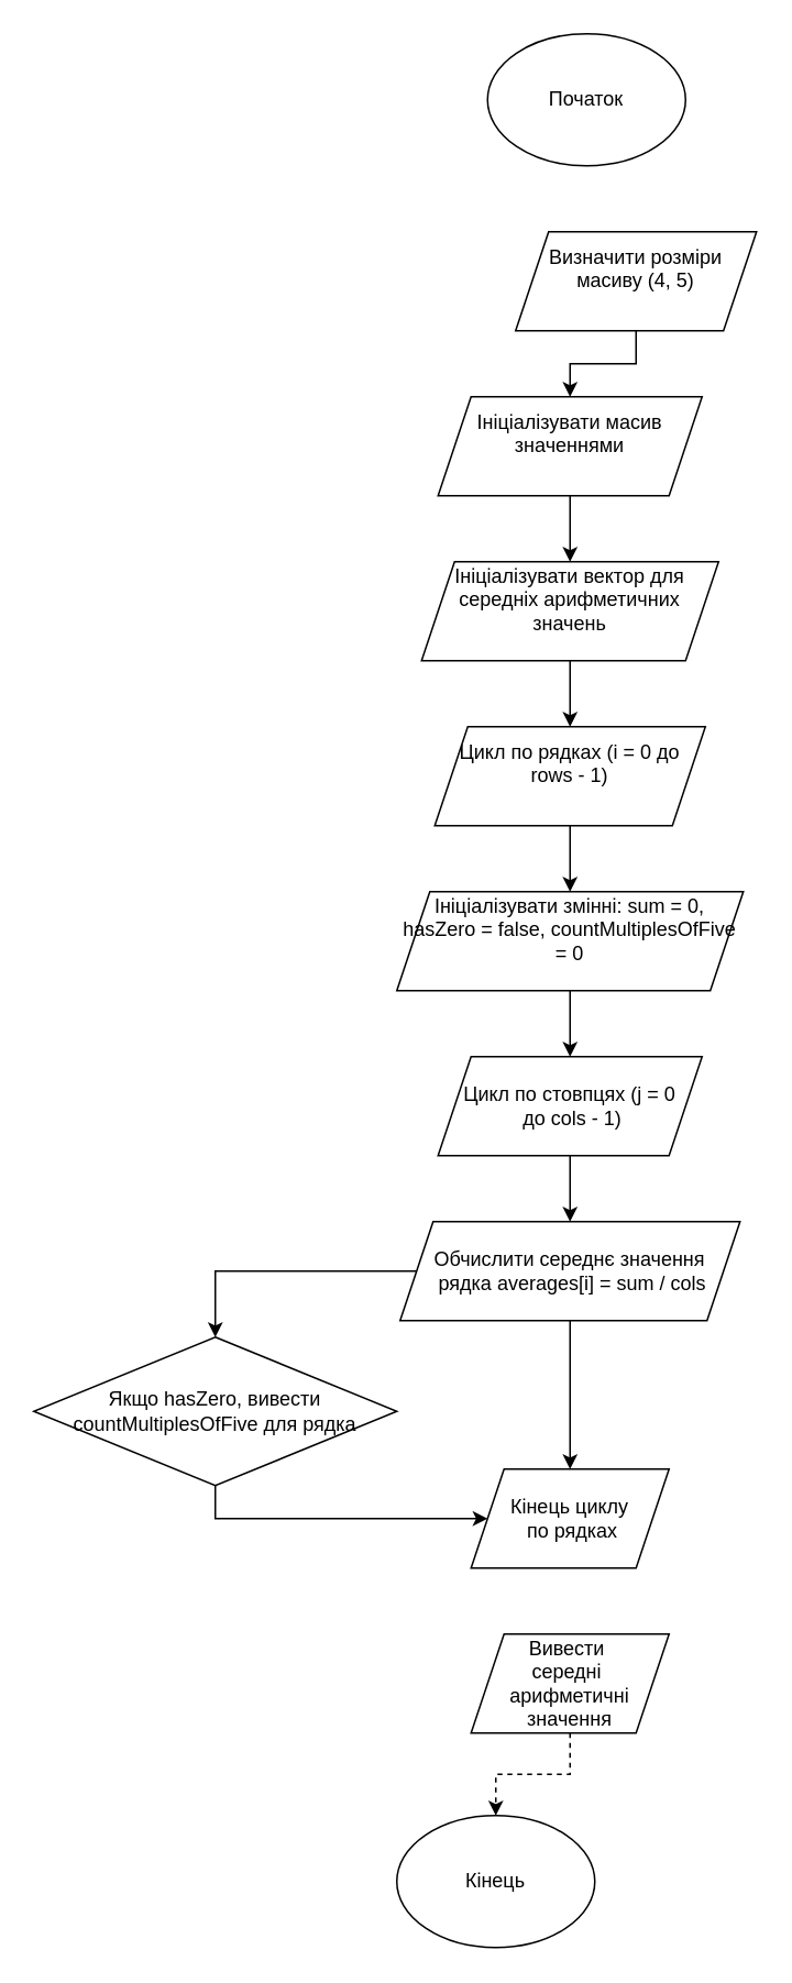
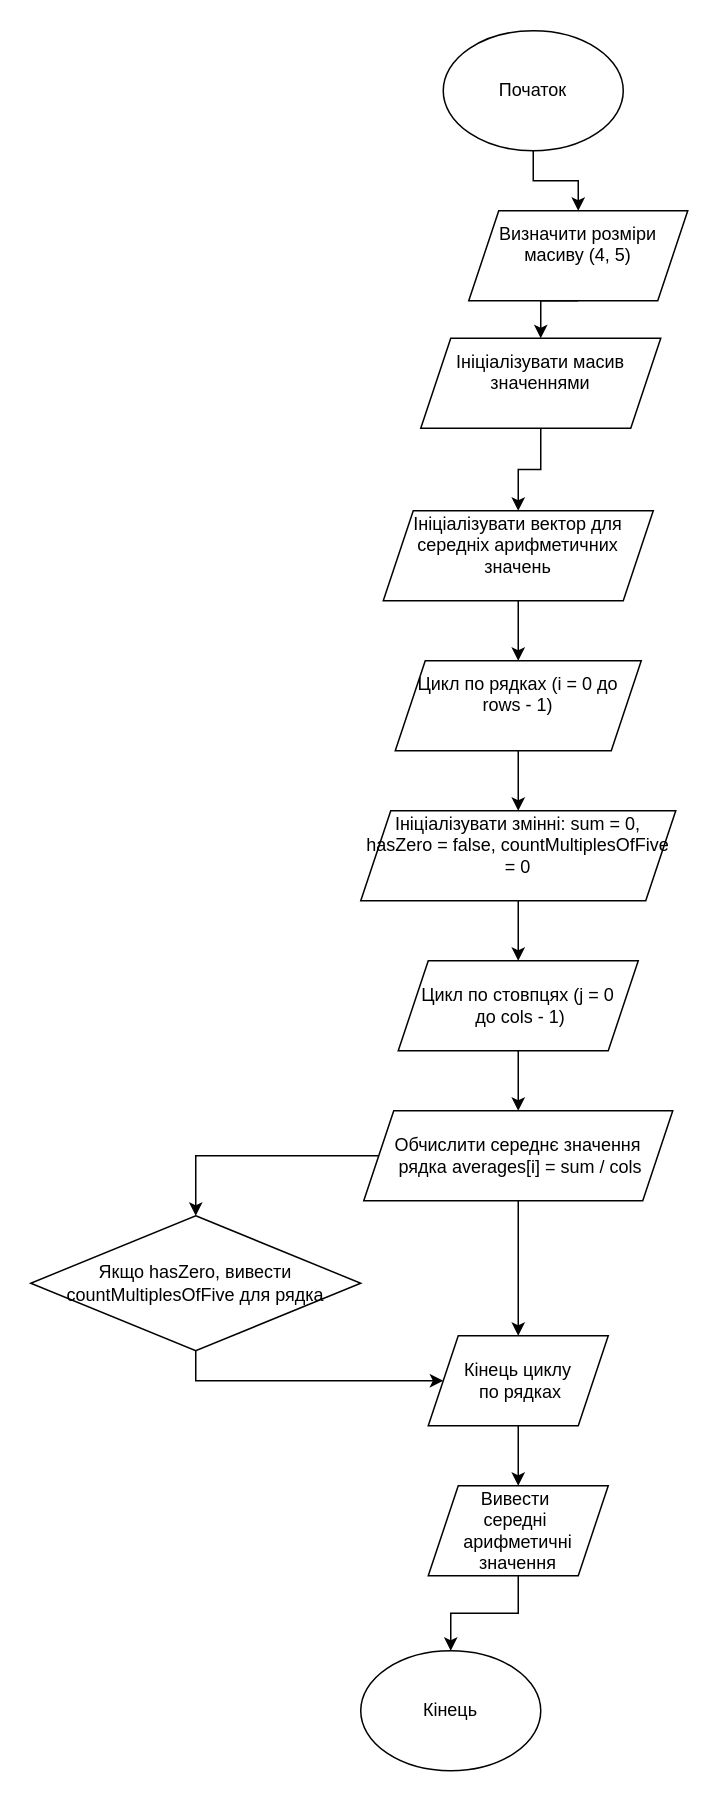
  <mxCell id="0" />
  <mxCell id="1" parent="0" />
+ <mxCell id="2" style="edgeStyle=orthogonalEdgeStyle;rounded=0;orthogonalLoop=1;jettySize=auto;html=1;exitX=0.5;exitY=1;exitDx=0;exitDy=0;entryX=0.5;entryY=0;entryDx=0;entryDy=0;" edge="1" parent="1" source="3" target="5"><mxGeometry relative="1" as="geometry" /></mxCell>
  <mxCell id="3" value="Початок" style="ellipse;whiteSpace=wrap;html=1;" vertex="1" parent="1"><mxGeometry x="295" y="20" width="120" height="80" as="geometry" /></mxCell>
  <mxCell id="4" style="edgeStyle=orthogonalEdgeStyle;rounded=0;orthogonalLoop=1;jettySize=auto;html=1;exitX=0.5;exitY=1;exitDx=0;exitDy=0;entryX=0.5;entryY=0;entryDx=0;entryDy=0;" edge="1" parent="1" source="5" target="7"><mxGeometry relative="1" as="geometry" /></mxCell>
  <mxCell id="5" value="&#10;Визначити розміри масиву (4, 5)&#10;&#10;" style="shape=parallelogram;perimeter=parallelogramPerimeter;whiteSpace=wrap;html=1;fixedSize=1;" vertex="1" parent="1"><mxGeometry x="312" y="140" width="146" height="60" as="geometry" /></mxCell>
  <mxCell id="6" style="edgeStyle=orthogonalEdgeStyle;rounded=0;orthogonalLoop=1;jettySize=auto;html=1;exitX=0.5;exitY=1;exitDx=0;exitDy=0;entryX=0.5;entryY=0;entryDx=0;entryDy=0;" edge="1" parent="1" source="7" target="9"><mxGeometry relative="1" as="geometry" /></mxCell>
- <mxCell id="7" value="&#10;Ініціалізувати масив значеннями&#10;&#10;" style="shape=parallelogram;perimeter=parallelogramPerimeter;whiteSpace=wrap;html=1;fixedSize=1;" vertex="1" parent="1"><mxGeometry x="265" y="240" width="160" height="60" as="geometry" /></mxCell>
+ <mxCell id="7" value="&#10;Ініціалізувати масив значеннями&#10;&#10;" style="shape=parallelogram;perimeter=parallelogramPerimeter;whiteSpace=wrap;html=1;fixedSize=1;" vertex="1" parent="1"><mxGeometry x="280" y="225" width="160" height="60" as="geometry" /></mxCell>
  <mxCell id="8" style="edgeStyle=orthogonalEdgeStyle;rounded=0;orthogonalLoop=1;jettySize=auto;html=1;exitX=0.5;exitY=1;exitDx=0;exitDy=0;entryX=0.5;entryY=0;entryDx=0;entryDy=0;" edge="1" parent="1" source="9" target="11"><mxGeometry relative="1" as="geometry" /></mxCell>
  <mxCell id="9" value="&#10;Ініціалізувати вектор для середніх арифметичних значень&#10;&#10;" style="shape=parallelogram;perimeter=parallelogramPerimeter;whiteSpace=wrap;html=1;fixedSize=1;" vertex="1" parent="1"><mxGeometry x="255" y="340" width="180" height="60" as="geometry" /></mxCell>
  <mxCell id="10" style="edgeStyle=orthogonalEdgeStyle;rounded=0;orthogonalLoop=1;jettySize=auto;html=1;exitX=0.5;exitY=1;exitDx=0;exitDy=0;entryX=0.5;entryY=0;entryDx=0;entryDy=0;" edge="1" parent="1" source="11" target="13"><mxGeometry relative="1" as="geometry" /></mxCell>
  <mxCell id="11" value="&#10;Цикл по рядках (i = 0 до rows - 1)&#10;&#10;" style="shape=parallelogram;perimeter=parallelogramPerimeter;whiteSpace=wrap;html=1;fixedSize=1;" vertex="1" parent="1"><mxGeometry x="263" y="440" width="164" height="60" as="geometry" /></mxCell>
  <mxCell id="12" style="edgeStyle=orthogonalEdgeStyle;rounded=0;orthogonalLoop=1;jettySize=auto;html=1;exitX=0.5;exitY=1;exitDx=0;exitDy=0;entryX=0.5;entryY=0;entryDx=0;entryDy=0;" edge="1" parent="1" source="13" target="15"><mxGeometry relative="1" as="geometry" /></mxCell>
  <mxCell id="13" value="&#10;Ініціалізувати змінні: sum = 0, hasZero = false, countMultiplesOfFive = 0&#10;&#10;" style="shape=parallelogram;perimeter=parallelogramPerimeter;whiteSpace=wrap;html=1;fixedSize=1;" vertex="1" parent="1"><mxGeometry x="240" y="540" width="210" height="60" as="geometry" /></mxCell>
  <mxCell id="14" style="edgeStyle=orthogonalEdgeStyle;rounded=0;orthogonalLoop=1;jettySize=auto;html=1;exitX=0.5;exitY=1;exitDx=0;exitDy=0;entryX=0.5;entryY=0;entryDx=0;entryDy=0;" edge="1" parent="1" source="15" target="18"><mxGeometry relative="1" as="geometry" /></mxCell>
  <mxCell id="15" value="&lt;br&gt;Цикл по стовпцях (j = 0&lt;div&gt;&amp;nbsp;до cols - 1)&lt;br&gt;&lt;br&gt;&lt;/div&gt;" style="shape=parallelogram;perimeter=parallelogramPerimeter;whiteSpace=wrap;html=1;fixedSize=1;" vertex="1" parent="1"><mxGeometry x="265" y="640" width="160" height="60" as="geometry" /></mxCell>
  <mxCell id="16" style="edgeStyle=orthogonalEdgeStyle;rounded=0;orthogonalLoop=1;jettySize=auto;html=1;exitX=0.5;exitY=1;exitDx=0;exitDy=0;entryX=0.5;entryY=0;entryDx=0;entryDy=0;" edge="1" parent="1" source="18"><mxGeometry relative="1" as="geometry"><mxPoint x="345" y="890" as="targetPoint" /></mxGeometry></mxCell>
  <mxCell id="17" style="edgeStyle=orthogonalEdgeStyle;rounded=0;orthogonalLoop=1;jettySize=auto;html=1;exitX=0;exitY=0.5;exitDx=0;exitDy=0;entryX=0.5;entryY=0;entryDx=0;entryDy=0;" edge="1" parent="1" source="18" target="20"><mxGeometry relative="1" as="geometry" /></mxCell>
  <mxCell id="18" value="&lt;br&gt;Обчислити середнє значення&lt;div&gt;&amp;nbsp;рядка averages[i] = sum / cols&lt;br&gt;&lt;br&gt;&lt;/div&gt;" style="shape=parallelogram;perimeter=parallelogramPerimeter;whiteSpace=wrap;html=1;fixedSize=1;" vertex="1" parent="1"><mxGeometry x="242" y="740" width="206" height="60" as="geometry" /></mxCell>
  <mxCell id="19" style="edgeStyle=orthogonalEdgeStyle;rounded=0;orthogonalLoop=1;jettySize=auto;html=1;exitX=0.5;exitY=1;exitDx=0;exitDy=0;entryX=0;entryY=0.5;entryDx=0;entryDy=0;" edge="1" parent="1" source="20" target="22"><mxGeometry relative="1" as="geometry" /></mxCell>
  <mxCell id="20" value="&lt;div&gt;&lt;br&gt;&lt;/div&gt;Якщо hasZero, вивести countMultiplesOfFive для рядка&lt;div&gt;&lt;br&gt;&lt;/div&gt;" style="rhombus;whiteSpace=wrap;html=1;" vertex="1" parent="1"><mxGeometry x="20" y="810" width="220" height="90" as="geometry" /></mxCell>
+ <mxCell id="21" style="edgeStyle=orthogonalEdgeStyle;rounded=0;orthogonalLoop=1;jettySize=auto;html=1;exitX=0.5;exitY=1;exitDx=0;exitDy=0;entryX=0.5;entryY=0;entryDx=0;entryDy=0;" edge="1" parent="1" source="22" target="24"><mxGeometry relative="1" as="geometry" /></mxCell>
  <mxCell id="22" value="&lt;br&gt;Кінець циклу&lt;div&gt;&amp;nbsp;по рядках&lt;br&gt;&lt;br&gt;&lt;/div&gt;" style="shape=parallelogram;perimeter=parallelogramPerimeter;whiteSpace=wrap;html=1;fixedSize=1;" vertex="1" parent="1"><mxGeometry x="285" y="890" width="120" height="60" as="geometry" /></mxCell>
- <mxCell id="23" style="edgeStyle=orthogonalEdgeStyle;rounded=0;orthogonalLoop=1;jettySize=auto;html=1;exitX=0.5;exitY=1;exitDx=0;exitDy=0;entryX=0.5;entryY=0;entryDx=0;entryDy=0;dashed=1;" edge="1" parent="1" source="24" target="25"><mxGeometry relative="1" as="geometry" /></mxCell>
+ <mxCell id="23" style="edgeStyle=orthogonalEdgeStyle;rounded=0;orthogonalLoop=1;jettySize=auto;html=1;exitX=0.5;exitY=1;exitDx=0;exitDy=0;entryX=0.5;entryY=0;entryDx=0;entryDy=0;" edge="1" parent="1" source="24" target="25"><mxGeometry relative="1" as="geometry" /></mxCell>
  <mxCell id="24" value="&lt;br&gt;Вивести&amp;nbsp;&lt;div&gt;середні&amp;nbsp;&lt;/div&gt;&lt;div&gt;арифметичні значення&lt;br&gt;&lt;br&gt;&lt;/div&gt;" style="shape=parallelogram;perimeter=parallelogramPerimeter;whiteSpace=wrap;html=1;fixedSize=1;" vertex="1" parent="1"><mxGeometry x="285" y="990" width="120" height="60" as="geometry" /></mxCell>
  <mxCell id="25" value="Кінець" style="ellipse;whiteSpace=wrap;html=1;" vertex="1" parent="1"><mxGeometry x="240" y="1100" width="120" height="80" as="geometry" /></mxCell>
